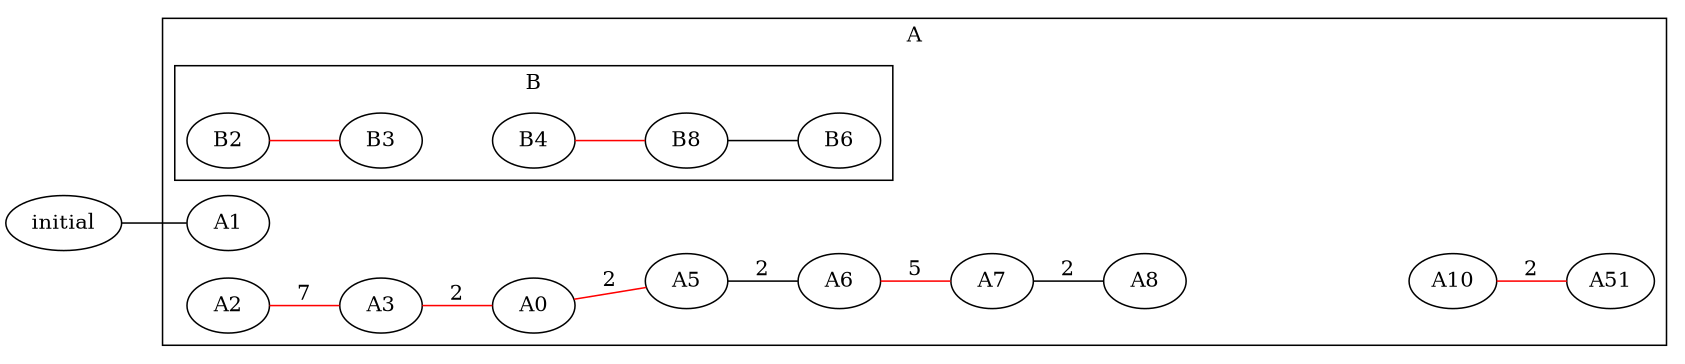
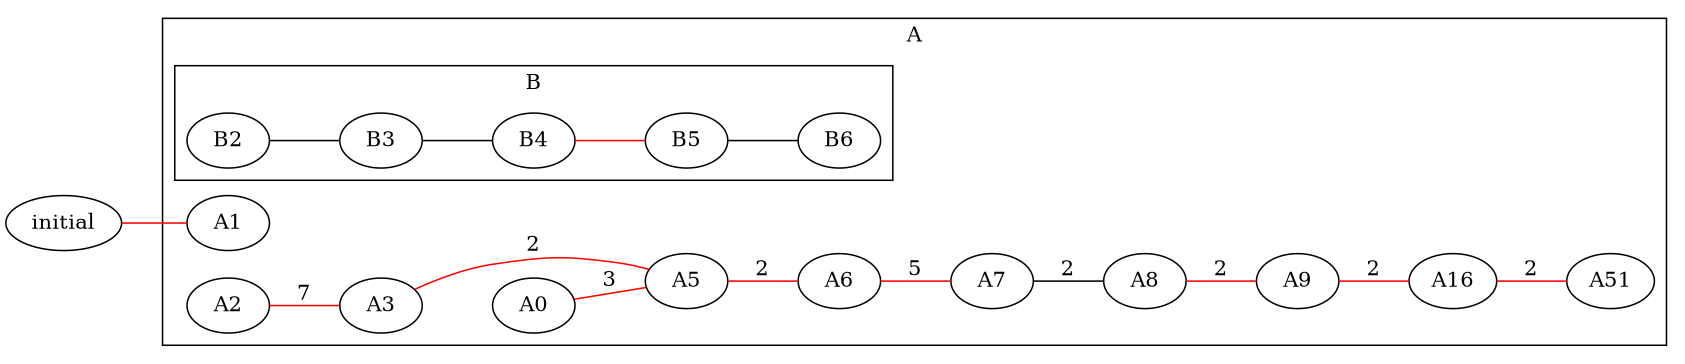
  graph {
    rankdir=LR
    edge [color=red weight=2]
    B2
    B3
    B4
-   B5 [label=B8]
+   B5
    B6
    A1
    A2
    A3
    n9 [label=A0]
    A5
    A6
    A7
    A8
-   A10
+   A9
+   A10 [label=A16]
    n16 [label=A51]
    initial
    subgraph cluster_1 {
      label=A
      A1
      A2
      A3
      n9
      A5
      A6
      A7
      A8
+     A9
      A10
      n16
      subgraph cluster_2 {
        label=B
        B2
        B3
        B4
        B5
        B6
      }
    }
-   B2 -- B3 [weight=""]
+   B2 -- B3 [color="" weight=""]
+   B3 -- B4 [color="" weight=""]
    B4 -- B5 [weight=""]
    B5 -- B6 [color="" weight=""]
    A2 -- A3 [label=7]
-   A3 -- n9 [label=2]
-   n9 -- A5 [label=2]
-   A5 -- A6 [color=black label=2]
+   A3 -- A5 [label=2]
+   n9 -- A5 [label=3]
+   A5 -- A6 [label=2]
    A6 -- A7 [label=5]
    A7 -- A8 [color=black label=2]
+   A8 -- A9 [label=2]
+   A9 -- A10 [label=2]
    A10 -- n16 [label=2]
-   initial -- A1 [color="" weight=""]
+   initial -- A1 [weight=""]
  }
